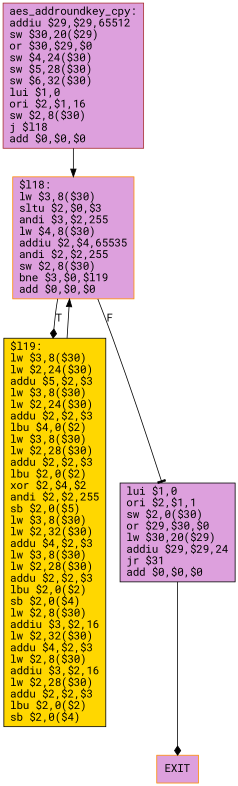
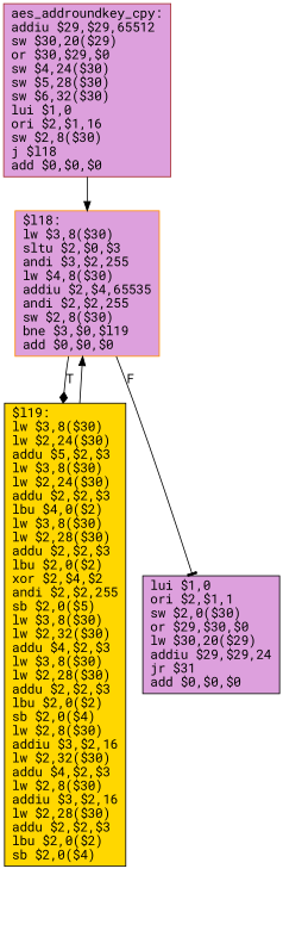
  digraph {
    fontname="Roboto Mono"
    node [shape=box style=filled fillcolor=plum color=darkorange fontname="Roboto Mono"]
    edge [style=filled arrowhead=normal fontname="Roboto Mono"]
    n1 [label="aes_addroundkey_cpy:\laddiu $29,$29,65512\lsw $30,20($29)\lor $30,$29,$0\lsw $4,24($30)\lsw $5,28($30)\lsw $6,32($30)\llui $1,0\lori $2,$1,16\lsw $2,8($30)\lj $l18\ladd $0,$0,$0\l" color=brown]
    n2 [label="$l18:\llw $3,8($30)\lsltu $2,$0,$3\landi $3,$2,255\llw $4,8($30)\laddiu $2,$4,65535\landi $2,$2,255\lsw $2,8($30)\lbne $3,$0,$l19\ladd $0,$0,$0\l"]
    n3 [label="$l19:\llw $3,8($30)\llw $2,24($30)\laddu $5,$2,$3\llw $3,8($30)\llw $2,24($30)\laddu $2,$2,$3\llbu $4,0($2)\llw $3,8($30)\llw $2,28($30)\laddu $2,$2,$3\llbu $2,0($2)\lxor $2,$4,$2\landi $2,$2,255\lsb $2,0($5)\llw $3,8($30)\llw $2,32($30)\laddu $4,$2,$3\llw $3,8($30)\llw $2,28($30)\laddu $2,$2,$3\llbu $2,0($2)\lsb $2,0($4)\llw $2,8($30)\laddiu $3,$2,16\llw $2,32($30)\laddu $4,$2,$3\llw $2,8($30)\laddiu $3,$2,16\llw $2,28($30)\laddu $2,$2,$3\llbu $2,0($2)\lsb $2,0($4)\l" fillcolor=gold color=black]
    n4 [label="lui $1,0\lori $2,$1,1\lsw $2,0($30)\lor $29,$30,$0\llw $30,20($29)\laddiu $29,$29,24\ljr $31\ladd $0,$0,$0\l" color=black]
-   EXIT
    n1 -> n2
    n2 -> n3 [label=T arrowhead=diamond]
    n2 -> n4 [label=F arrowhead=tee]
    n3 -> n2
-   n4 -> EXIT [arrowhead=diamond]
  }
